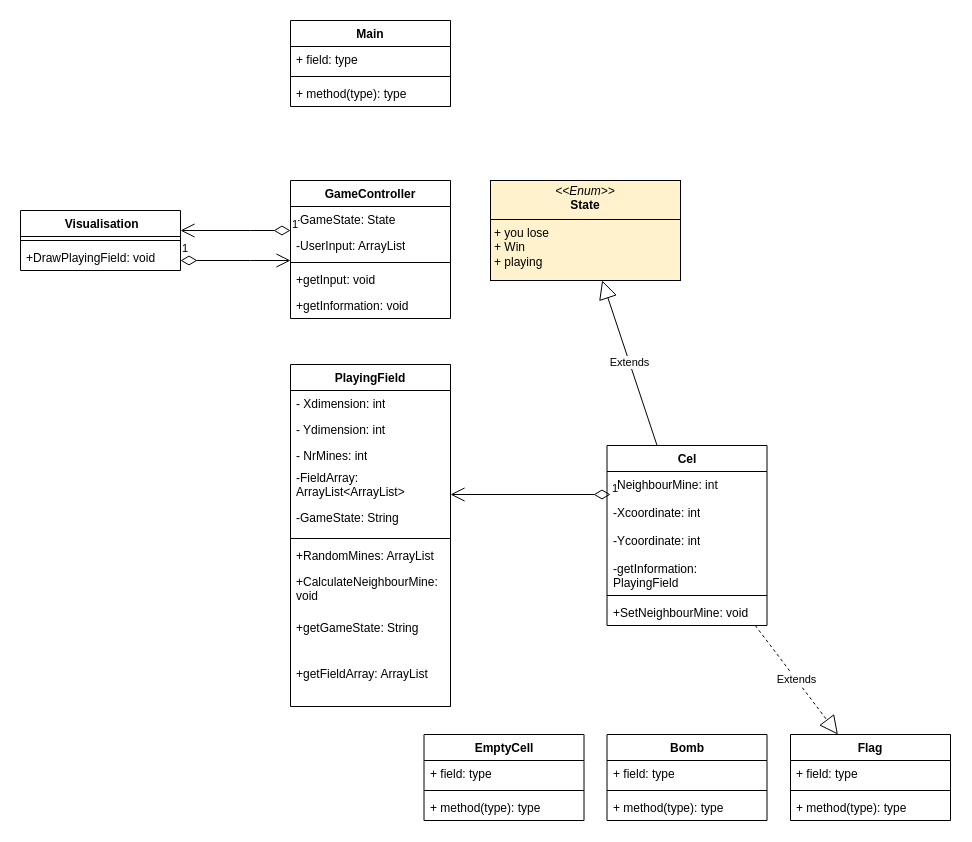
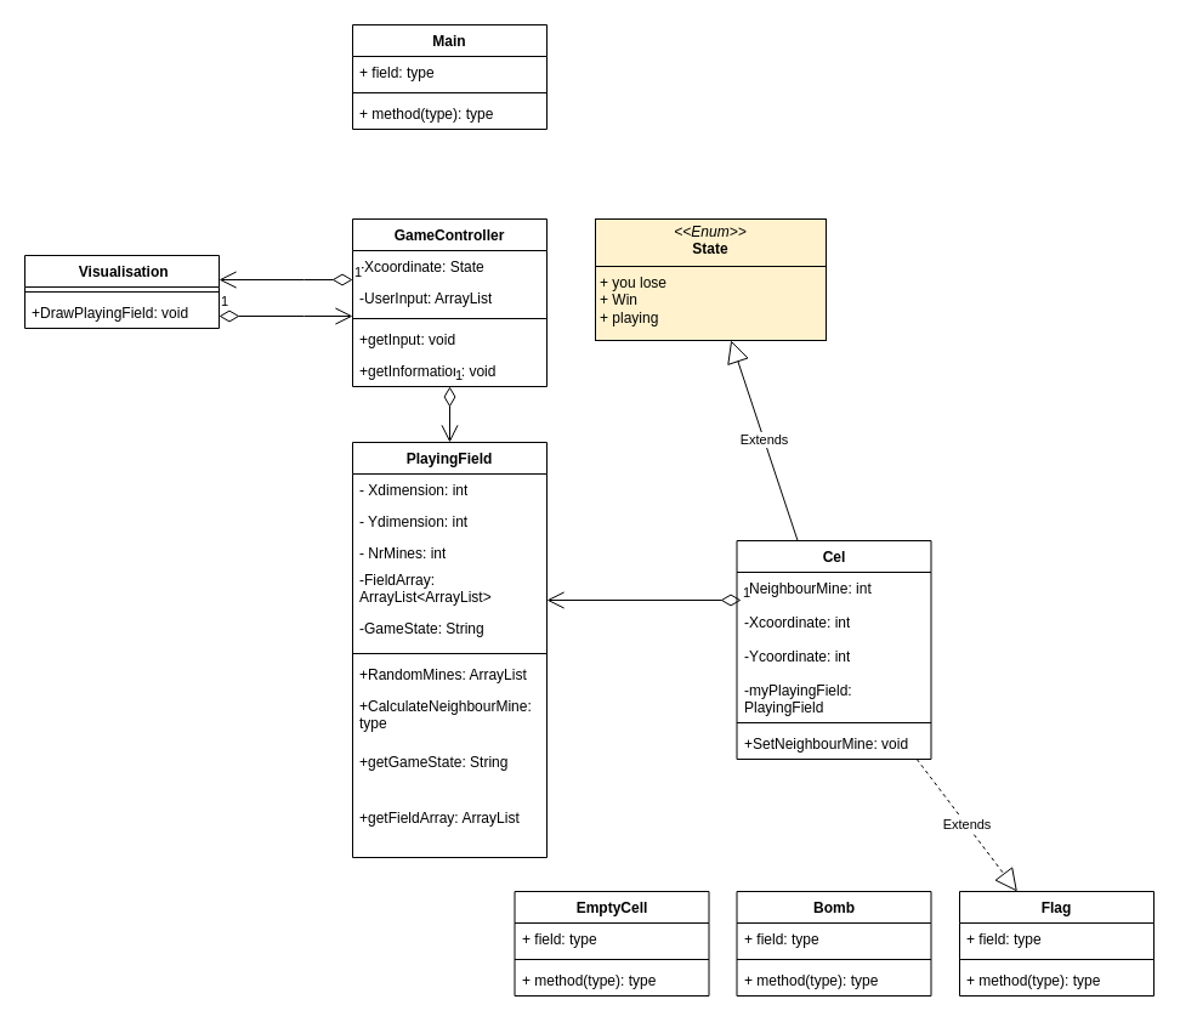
  <mxCell id="0" />
  <mxCell id="1" parent="0" />
  <mxCell id="2" value="&lt;p style=&quot;margin:0px;margin-top:4px;text-align:center;&quot;&gt;&lt;i&gt;&amp;lt;&amp;lt;Enum&amp;gt;&amp;gt;&lt;/i&gt;&lt;br&gt;&lt;b&gt;State&lt;/b&gt;&lt;/p&gt;&lt;hr size=&quot;1&quot; style=&quot;border-style:solid;&quot;&gt;&lt;p style=&quot;margin:0px;margin-left:4px;&quot;&gt;+ you lose&lt;br&gt;+ Win&lt;/p&gt;&lt;p style=&quot;margin:0px;margin-left:4px;&quot;&gt;+ playing&lt;/p&gt;&lt;p style=&quot;margin:0px;margin-left:4px;&quot;&gt;&lt;br&gt;&lt;/p&gt;" style="verticalAlign=top;align=left;overflow=fill;html=1;whiteSpace=wrap;fillColor=#fff2cc;" vertex="1" parent="1"><mxGeometry x="490" y="180" width="190" height="100" as="geometry" /></mxCell>
  <mxCell id="3" value="Main" style="swimlane;fontStyle=1;align=center;verticalAlign=top;childLayout=stackLayout;horizontal=1;startSize=26;horizontalStack=0;resizeParent=1;resizeParentMax=0;resizeLast=0;collapsible=1;marginBottom=0;whiteSpace=wrap;html=1;" vertex="1" parent="1"><mxGeometry x="290" y="20" width="160" height="86" as="geometry" /></mxCell>
  <mxCell id="4" value="+ field: type" style="text;strokeColor=none;fillColor=none;align=left;verticalAlign=top;spacingLeft=4;spacingRight=4;overflow=hidden;rotatable=0;points=[[0,0.5],[1,0.5]];portConstraint=eastwest;whiteSpace=wrap;html=1;" vertex="1" parent="3"><mxGeometry y="26" width="160" height="26" as="geometry" /></mxCell>
  <mxCell id="5" value="" style="line;strokeWidth=1;fillColor=none;align=left;verticalAlign=middle;spacingTop=-1;spacingLeft=3;spacingRight=3;rotatable=0;labelPosition=right;points=[];portConstraint=eastwest;strokeColor=inherit;" vertex="1" parent="3"><mxGeometry y="52" width="160" height="8" as="geometry" /></mxCell>
  <mxCell id="6" value="+ method(type): type" style="text;strokeColor=none;fillColor=none;align=left;verticalAlign=top;spacingLeft=4;spacingRight=4;overflow=hidden;rotatable=0;points=[[0,0.5],[1,0.5]];portConstraint=eastwest;whiteSpace=wrap;html=1;" vertex="1" parent="3"><mxGeometry y="60" width="160" height="26" as="geometry" /></mxCell>
  <mxCell id="7" value="Cel" style="swimlane;fontStyle=1;align=center;verticalAlign=top;childLayout=stackLayout;horizontal=1;startSize=26;horizontalStack=0;resizeParent=1;resizeParentMax=0;resizeLast=0;collapsible=1;marginBottom=0;whiteSpace=wrap;html=1;" vertex="1" parent="1"><mxGeometry x="606.5" y="445" width="160" height="180" as="geometry" /></mxCell>
  <mxCell id="8" value="-NeighbourMine: int" style="text;strokeColor=none;fillColor=none;align=left;verticalAlign=top;spacingLeft=4;spacingRight=4;overflow=hidden;rotatable=0;points=[[0,0.5],[1,0.5]];portConstraint=eastwest;whiteSpace=wrap;html=1;" vertex="1" parent="7"><mxGeometry y="26" width="160" height="28" as="geometry" /></mxCell>
  <mxCell id="9" value="-Xcoordinate: int" style="text;strokeColor=none;fillColor=none;align=left;verticalAlign=top;spacingLeft=4;spacingRight=4;overflow=hidden;rotatable=0;points=[[0,0.5],[1,0.5]];portConstraint=eastwest;whiteSpace=wrap;html=1;" vertex="1" parent="7"><mxGeometry y="54" width="160" height="28" as="geometry" /></mxCell>
  <mxCell id="10" value="-Ycoordinate: int" style="text;strokeColor=none;fillColor=none;align=left;verticalAlign=top;spacingLeft=4;spacingRight=4;overflow=hidden;rotatable=0;points=[[0,0.5],[1,0.5]];portConstraint=eastwest;whiteSpace=wrap;html=1;" vertex="1" parent="7"><mxGeometry y="82" width="160" height="28" as="geometry" /></mxCell>
- <mxCell id="11" value="-getInformation: PlayingField" style="text;strokeColor=none;fillColor=none;align=left;verticalAlign=top;spacingLeft=4;spacingRight=4;overflow=hidden;rotatable=0;points=[[0,0.5],[1,0.5]];portConstraint=eastwest;whiteSpace=wrap;html=1;" vertex="1" parent="7"><mxGeometry y="110" width="160" height="36" as="geometry" /></mxCell>
+ <mxCell id="11" value="-myPlayingField: PlayingField" style="text;strokeColor=none;fillColor=none;align=left;verticalAlign=top;spacingLeft=4;spacingRight=4;overflow=hidden;rotatable=0;points=[[0,0.5],[1,0.5]];portConstraint=eastwest;whiteSpace=wrap;html=1;" vertex="1" parent="7"><mxGeometry y="110" width="160" height="36" as="geometry" /></mxCell>
  <mxCell id="12" value="" style="line;strokeWidth=1;fillColor=none;align=left;verticalAlign=middle;spacingTop=-1;spacingLeft=3;spacingRight=3;rotatable=0;labelPosition=right;points=[];portConstraint=eastwest;strokeColor=inherit;" vertex="1" parent="7"><mxGeometry y="146" width="160" height="8" as="geometry" /></mxCell>
  <mxCell id="13" value="+SetNeighbourMine: void" style="text;strokeColor=none;fillColor=none;align=left;verticalAlign=top;spacingLeft=4;spacingRight=4;overflow=hidden;rotatable=0;points=[[0,0.5],[1,0.5]];portConstraint=eastwest;whiteSpace=wrap;html=1;" vertex="1" parent="7"><mxGeometry y="154" width="160" height="26" as="geometry" /></mxCell>
  <mxCell id="14" value="PlayingField" style="swimlane;fontStyle=1;align=center;verticalAlign=top;childLayout=stackLayout;horizontal=1;startSize=26;horizontalStack=0;resizeParent=1;resizeParentMax=0;resizeLast=0;collapsible=1;marginBottom=0;whiteSpace=wrap;html=1;" vertex="1" parent="1"><mxGeometry x="290" y="364" width="160" height="342" as="geometry" /></mxCell>
  <mxCell id="15" value="- Xdimension: int" style="text;strokeColor=none;fillColor=none;align=left;verticalAlign=top;spacingLeft=4;spacingRight=4;overflow=hidden;rotatable=0;points=[[0,0.5],[1,0.5]];portConstraint=eastwest;whiteSpace=wrap;html=1;" vertex="1" parent="14"><mxGeometry y="26" width="160" height="26" as="geometry" /></mxCell>
  <mxCell id="16" value="- Ydimension: int" style="text;strokeColor=none;fillColor=none;align=left;verticalAlign=top;spacingLeft=4;spacingRight=4;overflow=hidden;rotatable=0;points=[[0,0.5],[1,0.5]];portConstraint=eastwest;whiteSpace=wrap;html=1;" vertex="1" parent="14"><mxGeometry y="52" width="160" height="26" as="geometry" /></mxCell>
  <mxCell id="17" value="- NrMines: int" style="text;strokeColor=none;fillColor=none;align=left;verticalAlign=top;spacingLeft=4;spacingRight=4;overflow=hidden;rotatable=0;points=[[0,0.5],[1,0.5]];portConstraint=eastwest;whiteSpace=wrap;html=1;" vertex="1" parent="14"><mxGeometry y="78" width="160" height="22" as="geometry" /></mxCell>
  <mxCell id="18" value="-FieldArray: ArrayList&amp;lt;ArrayList&amp;gt;" style="text;strokeColor=none;fillColor=none;align=left;verticalAlign=top;spacingLeft=4;spacingRight=4;overflow=hidden;rotatable=0;points=[[0,0.5],[1,0.5]];portConstraint=eastwest;whiteSpace=wrap;html=1;" vertex="1" parent="14"><mxGeometry y="100" width="160" height="40" as="geometry" /></mxCell>
  <mxCell id="19" value="-GameState: String" style="text;strokeColor=none;fillColor=none;align=left;verticalAlign=top;spacingLeft=4;spacingRight=4;overflow=hidden;rotatable=0;points=[[0,0.5],[1,0.5]];portConstraint=eastwest;whiteSpace=wrap;html=1;" vertex="1" parent="14"><mxGeometry y="140" width="160" height="30" as="geometry" /></mxCell>
  <mxCell id="20" value="" style="line;strokeWidth=1;fillColor=none;align=left;verticalAlign=middle;spacingTop=-1;spacingLeft=3;spacingRight=3;rotatable=0;labelPosition=right;points=[];portConstraint=eastwest;strokeColor=inherit;" vertex="1" parent="14"><mxGeometry y="170" width="160" height="8" as="geometry" /></mxCell>
  <mxCell id="21" value="+RandomMines: ArrayList" style="text;strokeColor=none;fillColor=none;align=left;verticalAlign=top;spacingLeft=4;spacingRight=4;overflow=hidden;rotatable=0;points=[[0,0.5],[1,0.5]];portConstraint=eastwest;whiteSpace=wrap;html=1;" vertex="1" parent="14"><mxGeometry y="178" width="160" height="26" as="geometry" /></mxCell>
- <mxCell id="22" value="+CalculateNeighbourMine: void" style="text;strokeColor=none;fillColor=none;align=left;verticalAlign=top;spacingLeft=4;spacingRight=4;overflow=hidden;rotatable=0;points=[[0,0.5],[1,0.5]];portConstraint=eastwest;whiteSpace=wrap;html=1;" vertex="1" parent="14"><mxGeometry y="204" width="160" height="46" as="geometry" /></mxCell>
+ <mxCell id="22" value="+CalculateNeighbourMine: type" style="text;strokeColor=none;fillColor=none;align=left;verticalAlign=top;spacingLeft=4;spacingRight=4;overflow=hidden;rotatable=0;points=[[0,0.5],[1,0.5]];portConstraint=eastwest;whiteSpace=wrap;html=1;" vertex="1" parent="14"><mxGeometry y="204" width="160" height="46" as="geometry" /></mxCell>
  <mxCell id="23" value="+getGameState: String" style="text;strokeColor=none;fillColor=none;align=left;verticalAlign=top;spacingLeft=4;spacingRight=4;overflow=hidden;rotatable=0;points=[[0,0.5],[1,0.5]];portConstraint=eastwest;whiteSpace=wrap;html=1;" vertex="1" parent="14"><mxGeometry y="250" width="160" height="46" as="geometry" /></mxCell>
  <mxCell id="24" value="+getFieldArray: ArrayList" style="text;strokeColor=none;fillColor=none;align=left;verticalAlign=top;spacingLeft=4;spacingRight=4;overflow=hidden;rotatable=0;points=[[0,0.5],[1,0.5]];portConstraint=eastwest;whiteSpace=wrap;html=1;" vertex="1" parent="14"><mxGeometry y="296" width="160" height="46" as="geometry" /></mxCell>
  <mxCell id="25" value="&amp;nbsp;Visualisation" style="swimlane;fontStyle=1;align=center;verticalAlign=top;childLayout=stackLayout;horizontal=1;startSize=26;horizontalStack=0;resizeParent=1;resizeParentMax=0;resizeLast=0;collapsible=1;marginBottom=0;whiteSpace=wrap;html=1;" vertex="1" parent="1"><mxGeometry x="20" y="210" width="160" height="60" as="geometry" /></mxCell>
  <mxCell id="26" value="" style="line;strokeWidth=1;fillColor=none;align=left;verticalAlign=middle;spacingTop=-1;spacingLeft=3;spacingRight=3;rotatable=0;labelPosition=right;points=[];portConstraint=eastwest;strokeColor=inherit;" vertex="1" parent="25"><mxGeometry y="26" width="160" height="8" as="geometry" /></mxCell>
  <mxCell id="27" value="+DrawPlayingField: void" style="text;strokeColor=none;fillColor=none;align=left;verticalAlign=top;spacingLeft=4;spacingRight=4;overflow=hidden;rotatable=0;points=[[0,0.5],[1,0.5]];portConstraint=eastwest;whiteSpace=wrap;html=1;" vertex="1" parent="25"><mxGeometry y="34" width="160" height="26" as="geometry" /></mxCell>
  <mxCell id="28" value="EmptyCell" style="swimlane;fontStyle=1;align=center;verticalAlign=top;childLayout=stackLayout;horizontal=1;startSize=26;horizontalStack=0;resizeParent=1;resizeParentMax=0;resizeLast=0;collapsible=1;marginBottom=0;whiteSpace=wrap;html=1;" vertex="1" parent="1"><mxGeometry x="423.5" y="734" width="160" height="86" as="geometry" /></mxCell>
  <mxCell id="29" value="+ field: type" style="text;strokeColor=none;fillColor=none;align=left;verticalAlign=top;spacingLeft=4;spacingRight=4;overflow=hidden;rotatable=0;points=[[0,0.5],[1,0.5]];portConstraint=eastwest;whiteSpace=wrap;html=1;" vertex="1" parent="28"><mxGeometry y="26" width="160" height="26" as="geometry" /></mxCell>
  <mxCell id="30" value="" style="line;strokeWidth=1;fillColor=none;align=left;verticalAlign=middle;spacingTop=-1;spacingLeft=3;spacingRight=3;rotatable=0;labelPosition=right;points=[];portConstraint=eastwest;strokeColor=inherit;" vertex="1" parent="28"><mxGeometry y="52" width="160" height="8" as="geometry" /></mxCell>
  <mxCell id="31" value="+ method(type): type" style="text;strokeColor=none;fillColor=none;align=left;verticalAlign=top;spacingLeft=4;spacingRight=4;overflow=hidden;rotatable=0;points=[[0,0.5],[1,0.5]];portConstraint=eastwest;whiteSpace=wrap;html=1;" vertex="1" parent="28"><mxGeometry y="60" width="160" height="26" as="geometry" /></mxCell>
  <mxCell id="32" value="Bomb" style="swimlane;fontStyle=1;align=center;verticalAlign=top;childLayout=stackLayout;horizontal=1;startSize=26;horizontalStack=0;resizeParent=1;resizeParentMax=0;resizeLast=0;collapsible=1;marginBottom=0;whiteSpace=wrap;html=1;" vertex="1" parent="1"><mxGeometry x="606.5" y="734" width="160" height="86" as="geometry" /></mxCell>
  <mxCell id="33" value="+ field: type" style="text;strokeColor=none;fillColor=none;align=left;verticalAlign=top;spacingLeft=4;spacingRight=4;overflow=hidden;rotatable=0;points=[[0,0.5],[1,0.5]];portConstraint=eastwest;whiteSpace=wrap;html=1;" vertex="1" parent="32"><mxGeometry y="26" width="160" height="26" as="geometry" /></mxCell>
  <mxCell id="34" value="" style="line;strokeWidth=1;fillColor=none;align=left;verticalAlign=middle;spacingTop=-1;spacingLeft=3;spacingRight=3;rotatable=0;labelPosition=right;points=[];portConstraint=eastwest;strokeColor=inherit;" vertex="1" parent="32"><mxGeometry y="52" width="160" height="8" as="geometry" /></mxCell>
  <mxCell id="35" value="+ method(type): type" style="text;strokeColor=none;fillColor=none;align=left;verticalAlign=top;spacingLeft=4;spacingRight=4;overflow=hidden;rotatable=0;points=[[0,0.5],[1,0.5]];portConstraint=eastwest;whiteSpace=wrap;html=1;" vertex="1" parent="32"><mxGeometry y="60" width="160" height="26" as="geometry" /></mxCell>
  <mxCell id="36" value="1" style="endArrow=open;html=1;endSize=12;startArrow=diamondThin;startSize=14;startFill=0;edgeStyle=orthogonalEdgeStyle;align=left;verticalAlign=bottom;rounded=0;" edge="1" parent="1"><mxGeometry x="-1" y="3" relative="1" as="geometry"><mxPoint x="610" y="494" as="sourcePoint" /><mxPoint x="450" y="494" as="targetPoint" /></mxGeometry></mxCell>
  <mxCell id="37" value="Extends" style="endArrow=block;endSize=16;endFill=0;html=1;rounded=0;" edge="1" parent="1" source="7" target="2"><mxGeometry width="160" relative="1" as="geometry"><mxPoint x="380" y="644" as="sourcePoint" /><mxPoint x="540" y="644" as="targetPoint" /></mxGeometry></mxCell>
  <mxCell id="38" value="Flag" style="swimlane;fontStyle=1;align=center;verticalAlign=top;childLayout=stackLayout;horizontal=1;startSize=26;horizontalStack=0;resizeParent=1;resizeParentMax=0;resizeLast=0;collapsible=1;marginBottom=0;whiteSpace=wrap;html=1;" vertex="1" parent="1"><mxGeometry x="790" y="734" width="160" height="86" as="geometry" /></mxCell>
  <mxCell id="39" value="+ field: type" style="text;strokeColor=none;fillColor=none;align=left;verticalAlign=top;spacingLeft=4;spacingRight=4;overflow=hidden;rotatable=0;points=[[0,0.5],[1,0.5]];portConstraint=eastwest;whiteSpace=wrap;html=1;" vertex="1" parent="38"><mxGeometry y="26" width="160" height="26" as="geometry" /></mxCell>
  <mxCell id="40" value="" style="line;strokeWidth=1;fillColor=none;align=left;verticalAlign=middle;spacingTop=-1;spacingLeft=3;spacingRight=3;rotatable=0;labelPosition=right;points=[];portConstraint=eastwest;strokeColor=inherit;" vertex="1" parent="38"><mxGeometry y="52" width="160" height="8" as="geometry" /></mxCell>
  <mxCell id="41" value="+ method(type): type" style="text;strokeColor=none;fillColor=none;align=left;verticalAlign=top;spacingLeft=4;spacingRight=4;overflow=hidden;rotatable=0;points=[[0,0.5],[1,0.5]];portConstraint=eastwest;whiteSpace=wrap;html=1;" vertex="1" parent="38"><mxGeometry y="60" width="160" height="26" as="geometry" /></mxCell>
  <mxCell id="42" value="Extends" style="endArrow=block;endSize=16;endFill=0;html=1;rounded=0;dashed=1;" edge="1" parent="1" source="7" target="38"><mxGeometry width="160" relative="1" as="geometry"><mxPoint x="550" y="604" as="sourcePoint" /><mxPoint x="730" y="624" as="targetPoint" /></mxGeometry></mxCell>
  <mxCell id="43" value="GameController" style="swimlane;fontStyle=1;align=center;verticalAlign=top;childLayout=stackLayout;horizontal=1;startSize=26;horizontalStack=0;resizeParent=1;resizeParentMax=0;resizeLast=0;collapsible=1;marginBottom=0;whiteSpace=wrap;html=1;" vertex="1" parent="1"><mxGeometry x="290" y="180" width="160" height="138" as="geometry" /></mxCell>
- <mxCell id="44" value="-GameState: State" style="text;strokeColor=none;fillColor=none;align=left;verticalAlign=top;spacingLeft=4;spacingRight=4;overflow=hidden;rotatable=0;points=[[0,0.5],[1,0.5]];portConstraint=eastwest;whiteSpace=wrap;html=1;" vertex="1" parent="43"><mxGeometry y="26" width="160" height="26" as="geometry" /></mxCell>
+ <mxCell id="44" value="-Xcoordinate: State" style="text;strokeColor=none;fillColor=none;align=left;verticalAlign=top;spacingLeft=4;spacingRight=4;overflow=hidden;rotatable=0;points=[[0,0.5],[1,0.5]];portConstraint=eastwest;whiteSpace=wrap;html=1;" vertex="1" parent="43"><mxGeometry y="26" width="160" height="26" as="geometry" /></mxCell>
  <mxCell id="45" value="-UserInput: ArrayList" style="text;strokeColor=none;fillColor=none;align=left;verticalAlign=top;spacingLeft=4;spacingRight=4;overflow=hidden;rotatable=0;points=[[0,0.5],[1,0.5]];portConstraint=eastwest;whiteSpace=wrap;html=1;" vertex="1" parent="43"><mxGeometry y="52" width="160" height="26" as="geometry" /></mxCell>
  <mxCell id="46" value="" style="line;strokeWidth=1;fillColor=none;align=left;verticalAlign=middle;spacingTop=-1;spacingLeft=3;spacingRight=3;rotatable=0;labelPosition=right;points=[];portConstraint=eastwest;strokeColor=inherit;" vertex="1" parent="43"><mxGeometry y="78" width="160" height="8" as="geometry" /></mxCell>
  <mxCell id="47" value="+getInput: void" style="text;strokeColor=none;fillColor=none;align=left;verticalAlign=top;spacingLeft=4;spacingRight=4;overflow=hidden;rotatable=0;points=[[0,0.5],[1,0.5]];portConstraint=eastwest;whiteSpace=wrap;html=1;" vertex="1" parent="43"><mxGeometry y="86" width="160" height="26" as="geometry" /></mxCell>
  <mxCell id="48" value="+getInformation: void" style="text;strokeColor=none;fillColor=none;align=left;verticalAlign=top;spacingLeft=4;spacingRight=4;overflow=hidden;rotatable=0;points=[[0,0.5],[1,0.5]];portConstraint=eastwest;whiteSpace=wrap;html=1;" vertex="1" parent="43"><mxGeometry y="112" width="160" height="26" as="geometry" /></mxCell>
+ <mxCell id="49" value="1" style="endArrow=open;html=1;endSize=12;startArrow=diamondThin;startSize=14;startFill=0;edgeStyle=orthogonalEdgeStyle;align=left;verticalAlign=bottom;rounded=0;" edge="1" parent="1" source="43" target="14"><mxGeometry x="-1" y="3" relative="1" as="geometry"><mxPoint x="340" y="454" as="sourcePoint" /><mxPoint x="500" y="454" as="targetPoint" /></mxGeometry></mxCell>
  <mxCell id="50" value="1" style="endArrow=open;html=1;endSize=12;startArrow=diamondThin;startSize=14;startFill=0;edgeStyle=orthogonalEdgeStyle;align=left;verticalAlign=bottom;rounded=0;" edge="1" parent="1" source="43" target="25"><mxGeometry x="-1" y="3" relative="1" as="geometry"><mxPoint x="200" y="400" as="sourcePoint" /><mxPoint x="360" y="400" as="targetPoint" /><Array as="points"><mxPoint x="250" y="230" /><mxPoint x="250" y="230" /></Array></mxGeometry></mxCell>
  <mxCell id="51" value="1" style="endArrow=open;html=1;endSize=12;startArrow=diamondThin;startSize=14;startFill=0;edgeStyle=orthogonalEdgeStyle;align=left;verticalAlign=bottom;rounded=0;" edge="1" parent="1" source="25" target="43"><mxGeometry x="-1" y="3" relative="1" as="geometry"><mxPoint x="200" y="400" as="sourcePoint" /><mxPoint x="360" y="400" as="targetPoint" /><Array as="points"><mxPoint x="250" y="260" /><mxPoint x="250" y="260" /></Array></mxGeometry></mxCell>
